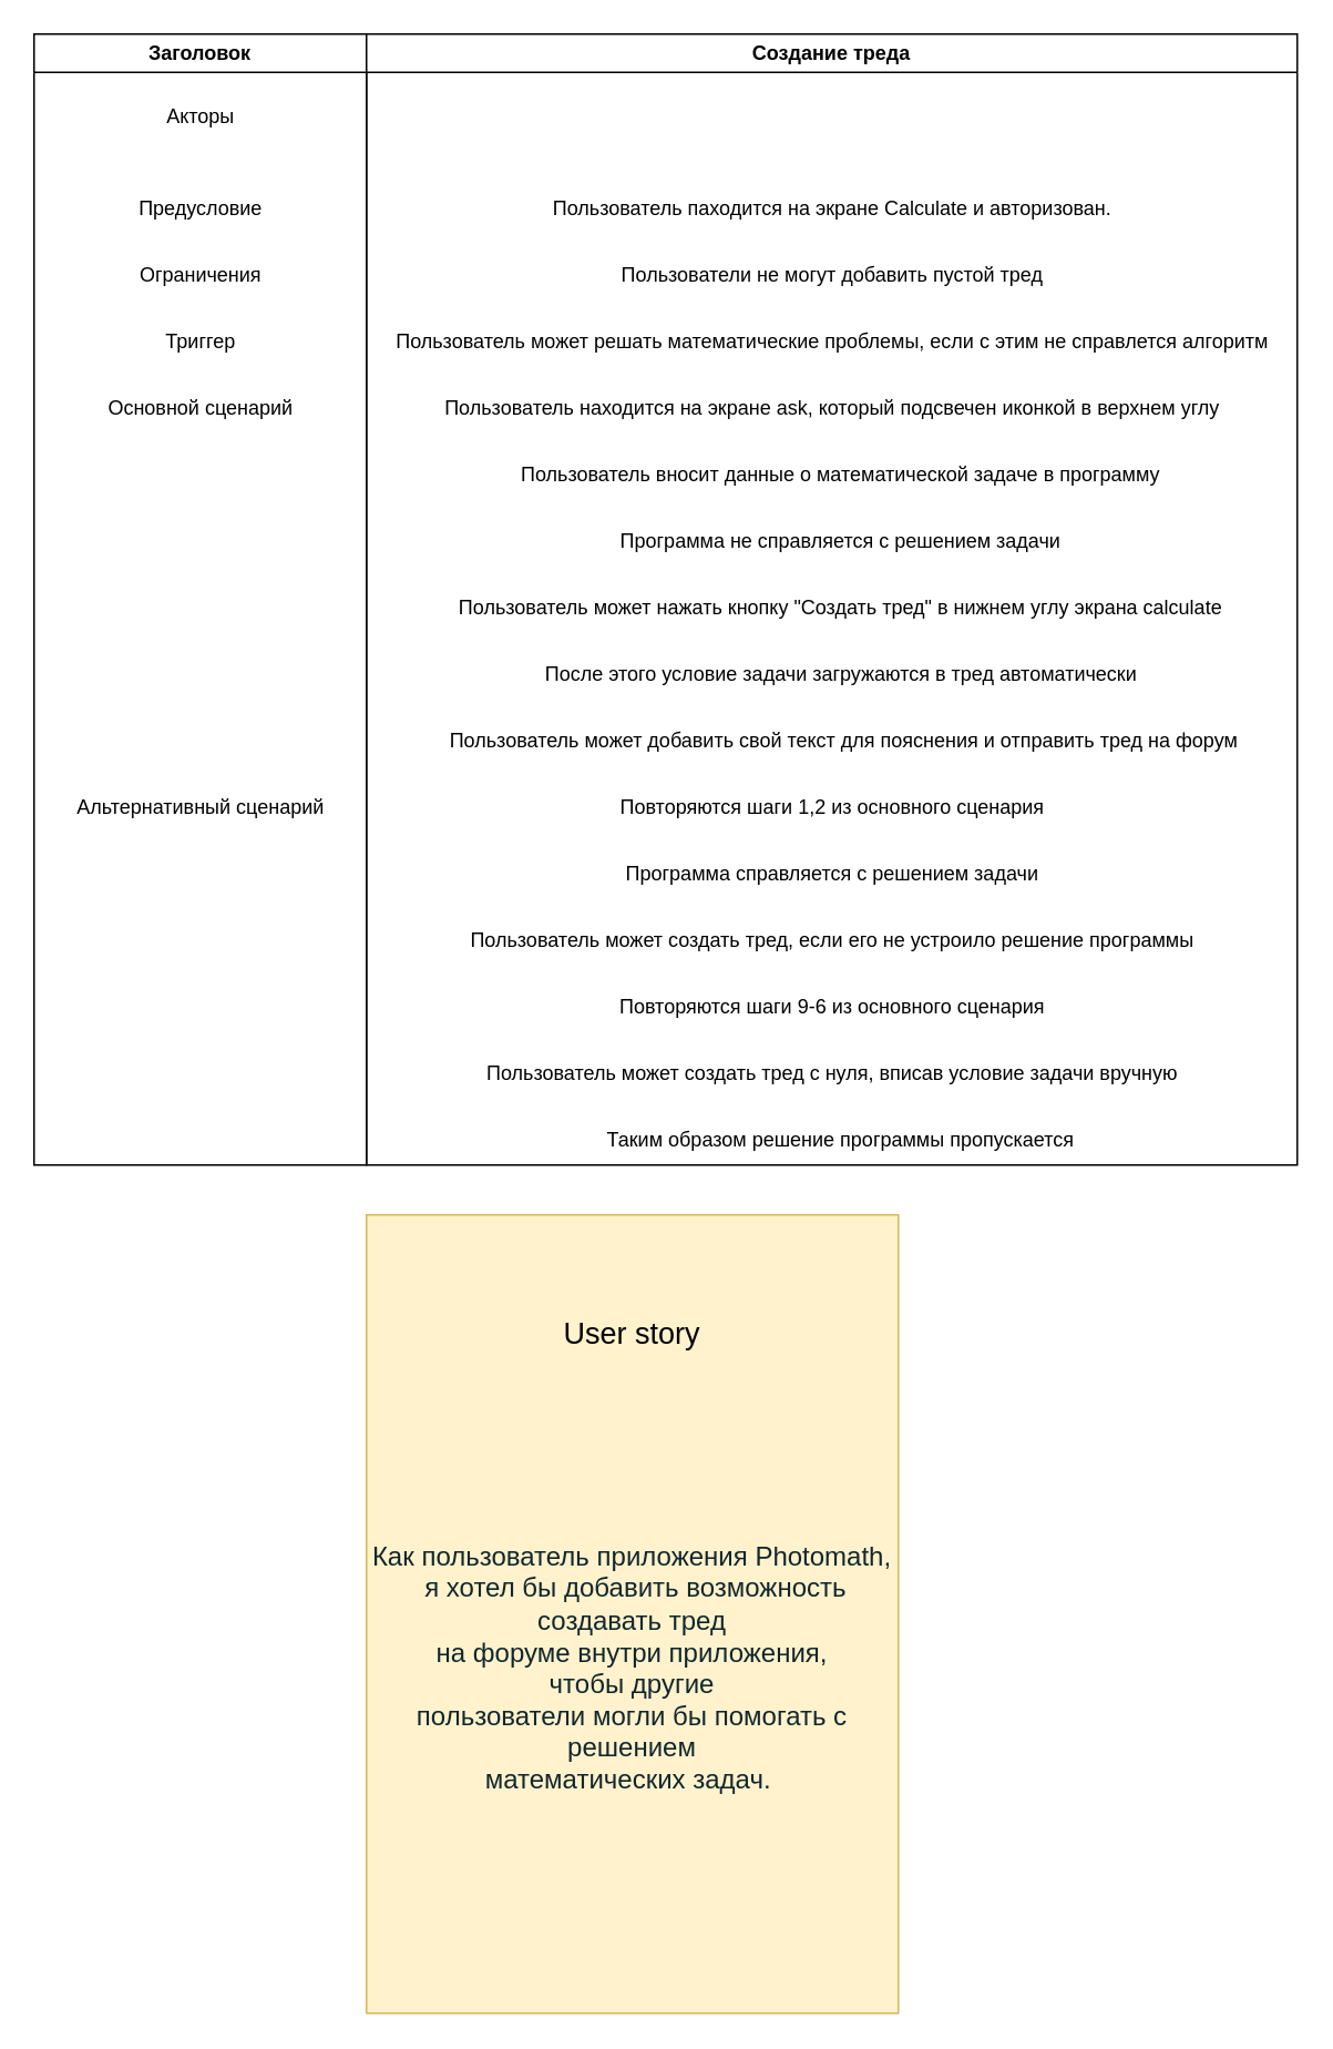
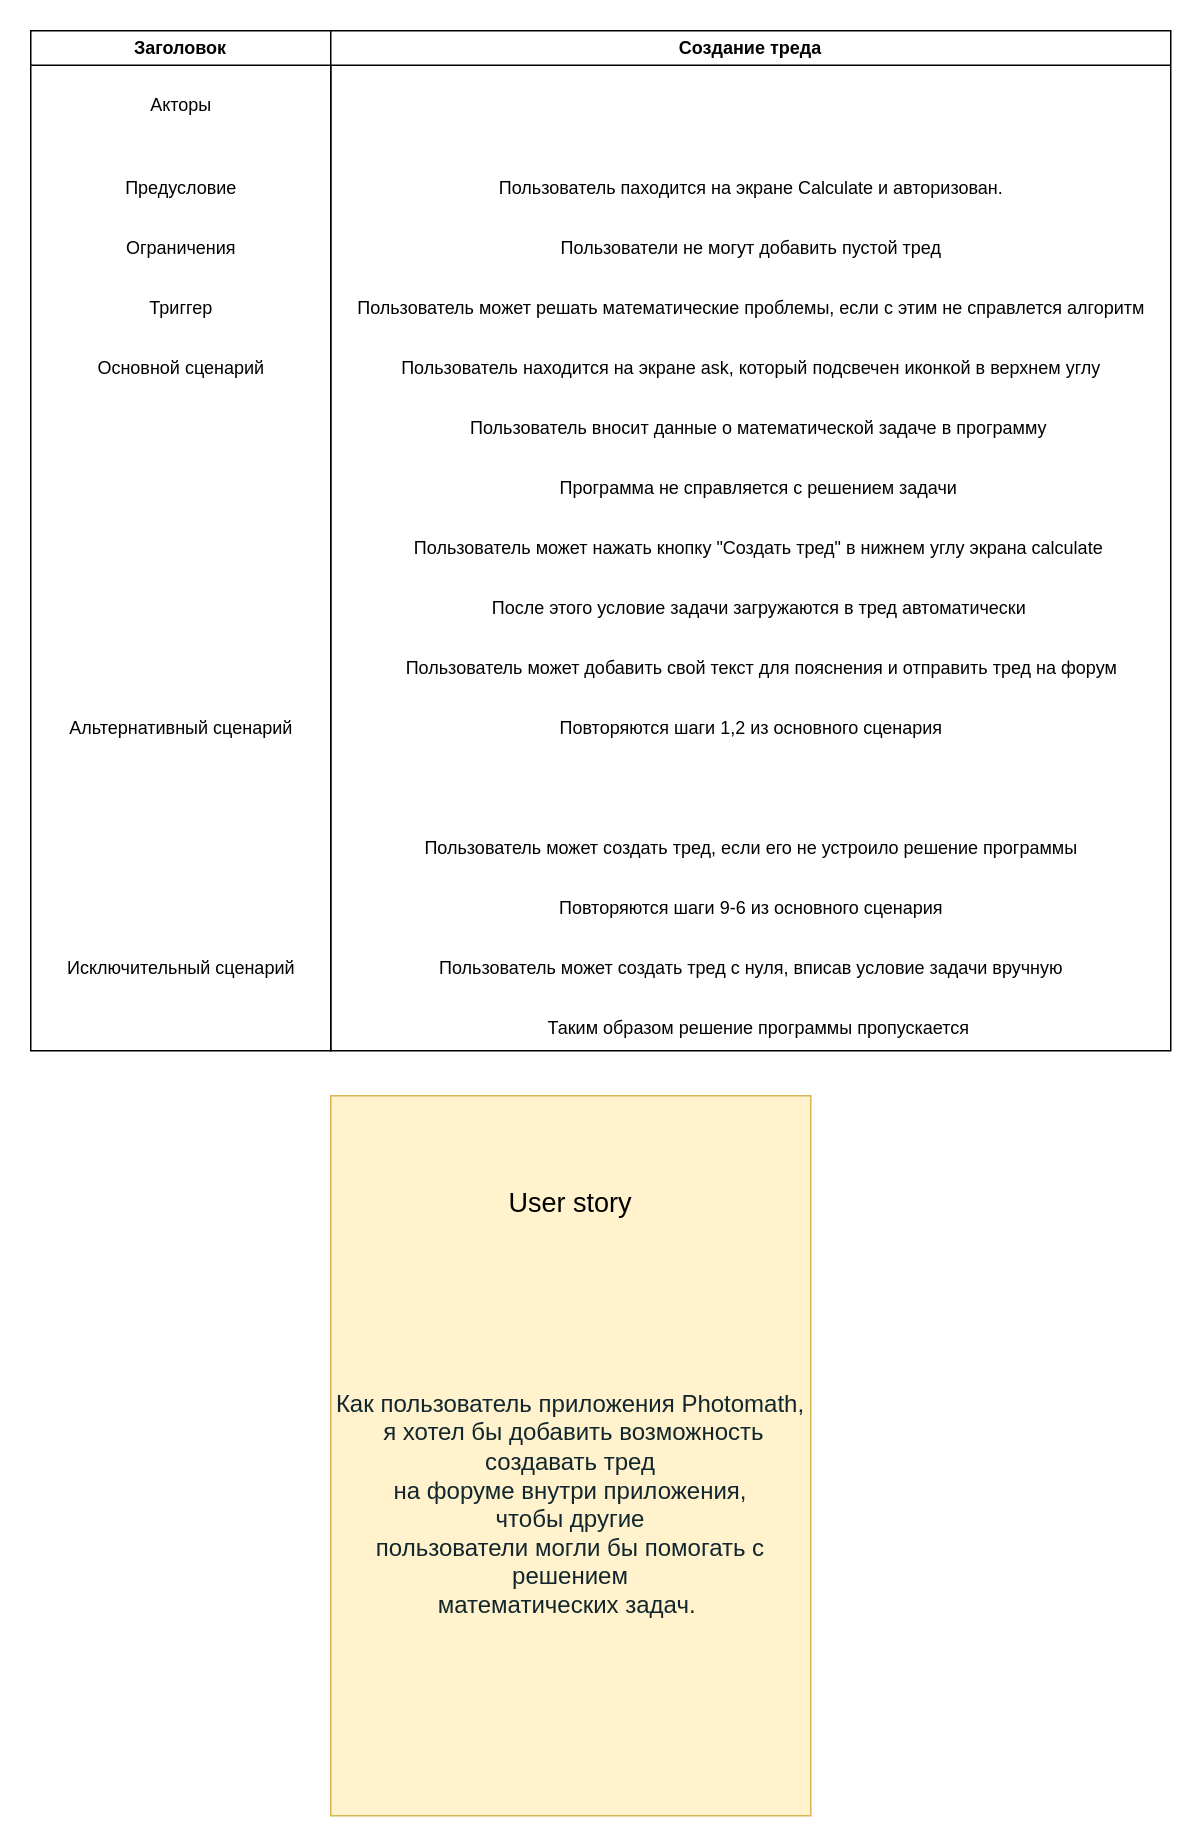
  <mxCell id="0" />
  <mxCell id="1" parent="0" />
  <mxCell id="2" value="Заголовок" style="swimlane;whiteSpace=wrap;html=1;" vertex="1" parent="1"><mxGeometry x="20" y="20" width="200" height="680" as="geometry" /></mxCell>
  <mxCell id="3" value="Акторы" style="text;html=1;align=center;verticalAlign=middle;resizable=0;points=[];autosize=1;strokeColor=none;fillColor=none;" vertex="1" parent="2"><mxGeometry x="65" y="35" width="70" height="30" as="geometry" /></mxCell>
  <mxCell id="4" value="Предусловие" style="text;html=1;align=center;verticalAlign=middle;resizable=0;points=[];autosize=1;strokeColor=none;fillColor=none;" vertex="1" parent="2"><mxGeometry x="50" y="90" width="100" height="30" as="geometry" /></mxCell>
  <mxCell id="5" value="Ограничения" style="text;html=1;align=center;verticalAlign=middle;resizable=0;points=[];autosize=1;strokeColor=none;fillColor=none;" vertex="1" parent="2"><mxGeometry x="50" y="130" width="100" height="30" as="geometry" /></mxCell>
  <mxCell id="6" value="Триггер" style="text;html=1;align=center;verticalAlign=middle;resizable=0;points=[];autosize=1;strokeColor=none;fillColor=none;" vertex="1" parent="2"><mxGeometry x="65" y="170" width="70" height="30" as="geometry" /></mxCell>
  <mxCell id="7" value="Основной сценарий" style="text;html=1;align=center;verticalAlign=middle;resizable=0;points=[];autosize=1;strokeColor=none;fillColor=none;" vertex="1" parent="2"><mxGeometry x="30" y="210" width="140" height="30" as="geometry" /></mxCell>
  <mxCell id="8" value="Альтернативный сценарий" style="text;html=1;align=center;verticalAlign=middle;resizable=0;points=[];autosize=1;strokeColor=none;fillColor=none;" vertex="1" parent="2"><mxGeometry x="10" y="450" width="180" height="30" as="geometry" /></mxCell>
+ <mxCell id="9" value="Исключительный сценарий" style="text;html=1;align=center;verticalAlign=middle;resizable=0;points=[];autosize=1;strokeColor=none;fillColor=none;" vertex="1" parent="2"><mxGeometry x="10" y="610" width="180" height="30" as="geometry" /></mxCell>
  <mxCell id="10" value="Создание треда" style="swimlane;whiteSpace=wrap;html=1;" vertex="1" parent="1"><mxGeometry x="220" y="20" width="560" height="680" as="geometry" /></mxCell>
  <mxCell id="11" value="Пользователь паходится на экране Calculate и авторизован." style="text;html=1;align=center;verticalAlign=middle;resizable=0;points=[];autosize=1;strokeColor=none;fillColor=none;" vertex="1" parent="10"><mxGeometry x="95" y="90" width="370" height="30" as="geometry" /></mxCell>
  <mxCell id="12" value="Пользователи не могут добавить пустой тред" style="text;html=1;align=center;verticalAlign=middle;resizable=0;points=[];autosize=1;strokeColor=none;fillColor=none;" vertex="1" parent="10"><mxGeometry x="140" y="130" width="280" height="30" as="geometry" /></mxCell>
  <mxCell id="13" value="Пользователь может решать математические проблемы, если с этим не справлется алгоритм" style="text;html=1;align=center;verticalAlign=middle;resizable=1;points=[];autosize=1;strokeColor=none;fillColor=none;fontStyle=0;movable=1;rotatable=1;deletable=1;editable=1;locked=0;connectable=1;" vertex="1" parent="10"><mxGeometry y="170" width="560" height="30" as="geometry" /></mxCell>
  <mxCell id="14" value="Пользователь находится на экране ask, который подсвечен иконкой в верхнем углу" style="text;html=1;align=center;verticalAlign=middle;resizable=1;points=[];autosize=1;strokeColor=none;fillColor=none;fontStyle=0;movable=1;rotatable=1;deletable=1;editable=1;locked=0;connectable=1;" vertex="1" parent="10"><mxGeometry x="30" y="210" width="500" height="30" as="geometry" /></mxCell>
  <mxCell id="15" value="Пользователь вносит данные о математической задаче в программу" style="text;html=1;align=center;verticalAlign=middle;resizable=1;points=[];autosize=1;strokeColor=none;fillColor=none;fontStyle=0;movable=1;rotatable=1;deletable=1;editable=1;locked=0;connectable=1;" vertex="1" parent="10"><mxGeometry x="75" y="250" width="420" height="30" as="geometry" /></mxCell>
  <mxCell id="16" value="Программа не справляется с решением задачи" style="text;html=1;align=center;verticalAlign=middle;resizable=1;points=[];autosize=1;strokeColor=none;fillColor=none;fontStyle=0;movable=1;rotatable=1;deletable=1;editable=1;locked=0;connectable=1;" vertex="1" parent="10"><mxGeometry x="140" y="290" width="290" height="30" as="geometry" /></mxCell>
  <mxCell id="17" value="Пользователь может нажать кнопку &quot;Создать тред&quot; в нижнем углу экрана calculate" style="text;html=1;align=center;verticalAlign=middle;resizable=1;points=[];autosize=1;strokeColor=none;fillColor=none;fontStyle=0;movable=1;rotatable=1;deletable=1;editable=1;locked=0;connectable=1;" vertex="1" parent="10"><mxGeometry x="35" y="330" width="500" height="30" as="geometry" /></mxCell>
  <mxCell id="18" value="После этого условие задачи загружаются в тред автоматически&amp;nbsp;" style="text;html=1;align=center;verticalAlign=middle;resizable=1;points=[];autosize=1;strokeColor=none;fillColor=none;fontStyle=0;movable=1;rotatable=1;deletable=1;editable=1;locked=0;connectable=1;" vertex="1" parent="10"><mxGeometry x="87" y="370" width="400" height="30" as="geometry" /></mxCell>
  <mxCell id="19" value="Пользователь может добавить свой текст для пояснения и отправить тред на форум" style="text;html=1;align=center;verticalAlign=middle;resizable=1;points=[];autosize=1;strokeColor=none;fillColor=none;fontStyle=0;movable=1;rotatable=1;deletable=1;editable=1;locked=0;connectable=1;" vertex="1" parent="10"><mxGeometry x="32" y="410" width="510" height="30" as="geometry" /></mxCell>
  <mxCell id="20" value="Повторяются шаги 1,2 из основного сценария" style="text;html=1;align=center;verticalAlign=middle;resizable=1;points=[];autosize=1;strokeColor=none;fillColor=none;fontStyle=0;movable=1;rotatable=1;deletable=1;editable=1;locked=0;connectable=1;" vertex="1" parent="10"><mxGeometry x="140" y="450" width="280" height="30" as="geometry" /></mxCell>
- <mxCell id="21" value="Программа справляется с решением задачи" style="text;html=1;align=center;verticalAlign=middle;resizable=1;points=[];autosize=1;strokeColor=none;fillColor=none;fontStyle=0;movable=1;rotatable=1;deletable=1;editable=1;locked=0;connectable=1;" vertex="1" parent="10"><mxGeometry x="140" y="489.5" width="280" height="30" as="geometry" /></mxCell>
  <mxCell id="22" value="Пользователь может создать тред, если его не устроило решение программы" style="text;html=1;align=center;verticalAlign=middle;resizable=1;points=[];autosize=1;strokeColor=none;fillColor=none;fontStyle=0;movable=1;rotatable=1;deletable=1;editable=1;locked=0;connectable=1;" vertex="1" parent="10"><mxGeometry x="45" y="530" width="470" height="30" as="geometry" /></mxCell>
  <mxCell id="23" value="Повторяются шаги 9-6 из основного сценария" style="text;html=1;align=center;verticalAlign=middle;resizable=1;points=[];autosize=1;strokeColor=none;fillColor=none;fontStyle=0;movable=1;rotatable=1;deletable=1;editable=1;locked=0;connectable=1;" vertex="1" parent="10"><mxGeometry x="135" y="570" width="290" height="30" as="geometry" /></mxCell>
  <mxCell id="24" value="Пользователь может создать тред с нуля, вписав условие задачи вручную" style="text;html=1;align=center;verticalAlign=middle;resizable=1;points=[];autosize=1;strokeColor=none;fillColor=none;fontStyle=0;movable=1;rotatable=1;deletable=1;editable=1;locked=0;connectable=1;" vertex="1" parent="10"><mxGeometry x="55" y="610" width="450" height="30" as="geometry" /></mxCell>
  <mxCell id="25" value="Таким образом решение программы пропускается" style="text;html=1;align=center;verticalAlign=middle;resizable=1;points=[];autosize=1;strokeColor=none;fillColor=none;fontStyle=0;movable=1;rotatable=1;deletable=1;editable=1;locked=0;connectable=1;" vertex="1" parent="10"><mxGeometry x="130" y="650" width="310" height="30" as="geometry" /></mxCell>
  <mxCell id="26" value="&lt;font style=&quot;font-size: 18px;&quot;&gt;User story&lt;/font&gt;&lt;div&gt;&lt;br&gt;&#09;&#09;&lt;br&gt;&#09;&lt;br&gt;&#09;&lt;br&gt;&#09;&#09;&lt;div title=&quot;Page 1&quot; class=&quot;page&quot;&gt;&lt;br&gt;&#09;&#09;&#09;&lt;div style=&quot;&quot; class=&quot;section&quot;&gt;&lt;span style=&quot;background-color: rgb(255, 242, 204);&quot;&gt;&lt;br&gt;&#09;&#09;&#09;&#09;&lt;/span&gt;&lt;div style=&quot;&quot; class=&quot;layoutArea&quot;&gt;&lt;span style=&quot;background-color: rgb(255, 242, 204);&quot;&gt;&lt;br&gt;&#09;&#09;&#09;&#09;&#09;&lt;/span&gt;&lt;div style=&quot;&quot; class=&quot;column&quot;&gt;&lt;p style=&quot;&quot;&gt;&lt;font style=&quot;background-color: rgb(255, 242, 204);&quot; size=&quot;3&quot;&gt;&lt;span style=&quot;color: rgb(17, 39, 45);&quot;&gt;Как пользователь приложения &lt;/span&gt;&lt;span style=&quot;color: rgb(17, 39, 45);&quot;&gt;Photomath,&lt;br&gt;&lt;/span&gt;&lt;span style=&quot;color: rgb(17, 39, 45);&quot;&gt;&amp;nbsp;я хотел бы добавить возможность создавать тред&lt;br&gt;на форуме внутри приложения&lt;/span&gt;&lt;span style=&quot;color: rgb(17, 39, 45);&quot;&gt;, чтобы&lt;/span&gt;&lt;span style=&quot;color: rgb(17, 39, 45);&quot;&gt;&amp;nbsp;другие&lt;br&gt;пользователи могли бы помогать с решением&lt;br&gt;математических задач&lt;/span&gt;&lt;span style=&quot;color: rgb(17, 39, 45);&quot;&gt;.&amp;nbsp;&lt;/span&gt;&lt;/font&gt;&lt;/p&gt;&lt;br&gt;&#09;&#09;&#09;&#09;&#09;&lt;/div&gt;&lt;br&gt;&#09;&#09;&#09;&#09;&lt;/div&gt;&lt;br&gt;&#09;&#09;&#09;&lt;/div&gt;&lt;br&gt;&#09;&#09;&lt;/div&gt;&lt;/div&gt;" style="rounded=0;whiteSpace=wrap;html=1;fillColor=#fff2cc;strokeColor=#d6b656;" vertex="1" parent="1"><mxGeometry x="220" y="730" width="320" height="480" as="geometry" /></mxCell>
